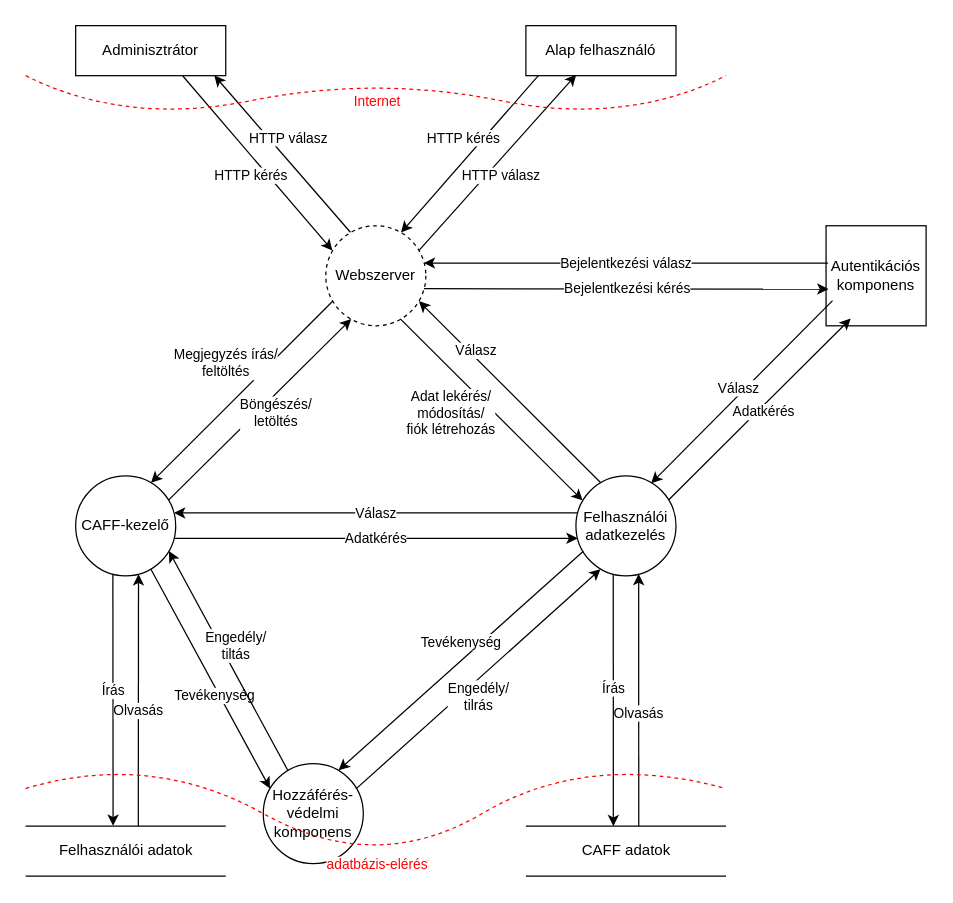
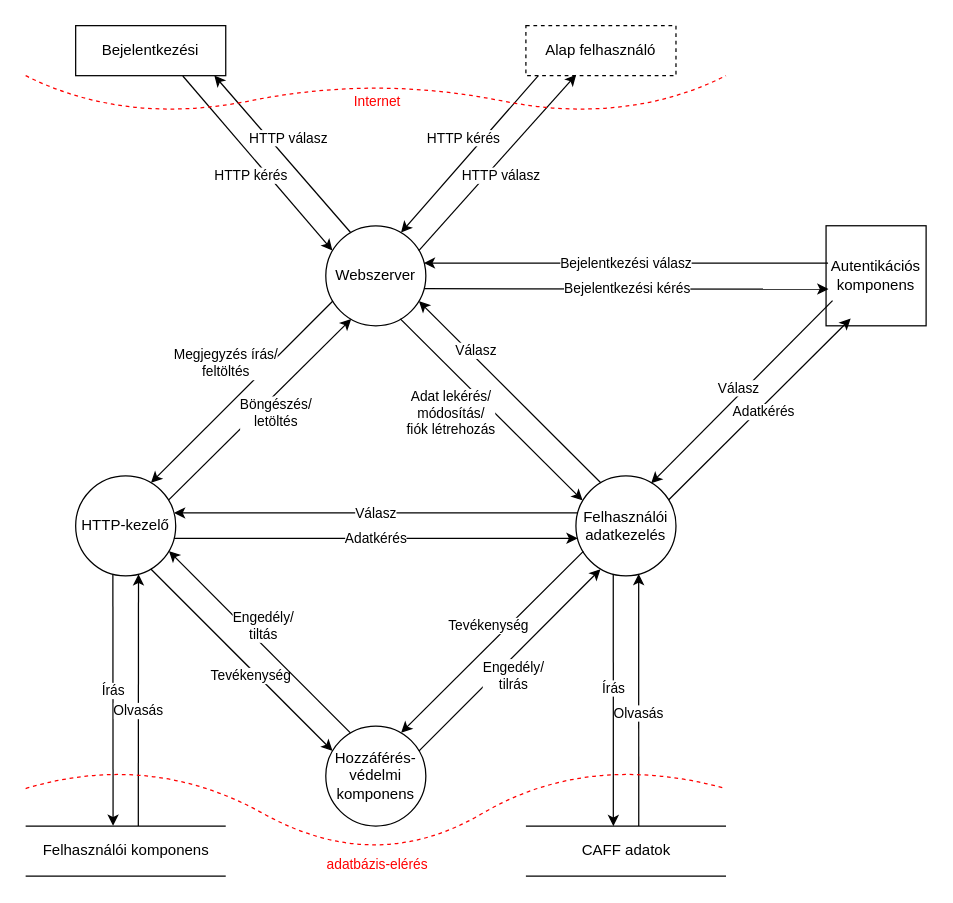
  <mxCell id="0" />
  <mxCell id="1" parent="0" />
- <mxCell id="2" value="Webszerver" style="ellipse;whiteSpace=wrap;html=1;fillColor=none;dashed=1;" vertex="1" parent="1"><mxGeometry x="260" y="180" width="80" height="80" as="geometry" /></mxCell>
+ <mxCell id="2" value="Webszerver" style="ellipse;whiteSpace=wrap;html=1;fillColor=none;" vertex="1" parent="1"><mxGeometry x="260" y="180" width="80" height="80" as="geometry" /></mxCell>
  <mxCell id="3" value="Autentikációs komponens" style="whiteSpace=wrap;html=1;fillColor=none;rounded=0;" vertex="1" parent="1"><mxGeometry x="660" y="180" width="80" height="80" as="geometry" /></mxCell>
  <mxCell id="4" value="Írás" style="rounded=0;orthogonalLoop=1;jettySize=auto;html=1;entryX=0.437;entryY=-0.006;entryDx=0;entryDy=0;entryPerimeter=0;exitX=0.372;exitY=0.986;exitDx=0;exitDy=0;exitPerimeter=0;" edge="1" parent="1" source="5" target="7"><mxGeometry x="-0.077" relative="1" as="geometry"><mxPoint as="offset" /></mxGeometry></mxCell>
- <mxCell id="5" value="CAFF-kezelő" style="ellipse;whiteSpace=wrap;html=1;fillColor=none;" vertex="1" parent="1"><mxGeometry x="60" y="380" width="80" height="80" as="geometry" /></mxCell>
- <mxCell id="6" value="Hozzáférés-védelmi komponens" style="ellipse;whiteSpace=wrap;html=1;fillColor=none;" vertex="1" parent="1"><mxGeometry x="210" y="610" width="80" height="80" as="geometry" /></mxCell>
- <mxCell id="7" value="&lt;span&gt;Felhasználói adatok&lt;/span&gt;" style="verticalLabelPosition=middle;verticalAlign=middle;html=1;shape=mxgraph.basic.rect;fillColor2=none;strokeWidth=1;size=20;indent=5;fillColor=none;right=0;left=0;labelPosition=center;align=center;" vertex="1" parent="1"><mxGeometry x="20" y="660" width="160" height="40" as="geometry" /></mxCell>
+ <mxCell id="5" value="HTTP-kezelő" style="ellipse;whiteSpace=wrap;html=1;fillColor=none;" vertex="1" parent="1"><mxGeometry x="60" y="380" width="80" height="80" as="geometry" /></mxCell>
+ <mxCell id="6" value="Hozzáférés-védelmi komponens" style="ellipse;whiteSpace=wrap;html=1;fillColor=none;" vertex="1" parent="1"><mxGeometry x="260" y="580" width="80" height="80" as="geometry" /></mxCell>
+ <mxCell id="7" value="&lt;span&gt;Felhasználói komponens&lt;/span&gt;" style="verticalLabelPosition=middle;verticalAlign=middle;html=1;shape=mxgraph.basic.rect;fillColor2=none;strokeWidth=1;size=20;indent=5;fillColor=none;right=0;left=0;labelPosition=center;align=center;" vertex="1" parent="1"><mxGeometry x="20" y="660" width="160" height="40" as="geometry" /></mxCell>
  <mxCell id="8" value="Olvasás" style="endArrow=classic;html=1;rounded=0;exitX=0.563;exitY=-0.001;exitDx=0;exitDy=0;exitPerimeter=0;entryX=0.628;entryY=0.983;entryDx=0;entryDy=0;entryPerimeter=0;" edge="1" parent="1" source="7" target="5"><mxGeometry x="-0.089" width="50" height="50" relative="1" as="geometry"><mxPoint x="-30" y="620" as="sourcePoint" /><mxPoint x="-20" y="670" as="targetPoint" /><mxPoint as="offset" /></mxGeometry></mxCell>
  <mxCell id="9" value="Felhasználói adatkezelés" style="ellipse;whiteSpace=wrap;html=1;fillColor=none;" vertex="1" parent="1"><mxGeometry x="460" y="380" width="80" height="80" as="geometry" /></mxCell>
  <mxCell id="10" value="CAFF adatok" style="verticalLabelPosition=middle;verticalAlign=middle;html=1;shape=mxgraph.basic.rect;fillColor2=none;strokeWidth=1;size=20;indent=5;fillColor=none;absoluteCornerSize=1;strokeColor=default;labelPosition=center;align=center;left=0;right=0;" vertex="1" parent="1"><mxGeometry x="420" y="660" width="160" height="40" as="geometry" /></mxCell>
  <mxCell id="11" value="Olvasás" style="endArrow=classic;html=1;rounded=0;exitX=0.564;exitY=-0.001;exitDx=0;exitDy=0;exitPerimeter=0;entryX=0.627;entryY=0.98;entryDx=0;entryDy=0;entryPerimeter=0;" edge="1" parent="1" source="10" target="9"><mxGeometry width="50" height="50" as="geometry"><mxPoint x="150" y="670" as="sourcePoint" /><mxPoint x="200" y="620" as="targetPoint" /><mxPoint y="11" as="offset" /></mxGeometry></mxCell>
  <mxCell id="12" value="Írás" style="endArrow=classic;html=1;rounded=0;entryX=0.437;entryY=0.002;entryDx=0;entryDy=0;entryPerimeter=0;exitX=0.373;exitY=0.98;exitDx=0;exitDy=0;exitPerimeter=0;" edge="1" parent="1" source="9" target="10"><mxGeometry width="50" height="50" as="geometry"><mxPoint x="150" y="670" as="sourcePoint" /><mxPoint x="150" y="680" as="targetPoint" /><mxPoint y="-9" as="offset" /></mxGeometry></mxCell>
  <mxCell id="13" value="adatbázis-elérés" style="curved=1;endArrow=none;html=1;rounded=0;strokeColor=#FF0000;endFill=0;dashed=1;fontColor=#FF0000;" edge="1" parent="1"><mxGeometry x="-0.012" y="9" width="50" height="50" relative="1" as="geometry"><mxPoint x="20" y="630" as="sourcePoint" /><mxPoint x="580" y="630" as="targetPoint" /><Array as="points"><mxPoint x="120" y="600" /><mxPoint x="300" y="700" /><mxPoint x="470" y="600" /></Array><mxPoint as="offset" /></mxGeometry></mxCell>
  <mxCell id="14" value="Válasz" style="endArrow=classic;html=1;rounded=0;fontColor=#000000;strokeColor=#000000;entryX=0.983;entryY=0.37;entryDx=0;entryDy=0;entryPerimeter=0;exitX=0.017;exitY=0.37;exitDx=0;exitDy=0;exitPerimeter=0;" edge="1" parent="1" source="9" target="5"><mxGeometry width="50" height="50" relative="1" as="geometry"><mxPoint x="150" y="540" as="sourcePoint" /><mxPoint x="200" y="490" as="targetPoint" /></mxGeometry></mxCell>
  <mxCell id="15" value="Adatkérés" style="endArrow=classic;html=1;rounded=0;fontColor=#000000;strokeColor=#000000;endFill=1;jumpSize=6;sketch=0;anchorPointDirection=1;ignoreEdge=0;flowAnimation=0;jumpStyle=none;shadow=0;exitX=0.983;exitY=0.625;exitDx=0;exitDy=0;exitPerimeter=0;entryX=0.017;entryY=0.624;entryDx=0;entryDy=0;entryPerimeter=0;" edge="1" parent="1" source="5" target="9"><mxGeometry width="50" height="50" relative="1" as="geometry"><mxPoint x="150" y="590" as="sourcePoint" /><mxPoint x="340" y="520" as="targetPoint" /></mxGeometry></mxCell>
  <mxCell id="16" value="Tevékenység" style="endArrow=classic;html=1;rounded=0;fontColor=#000000;strokeColor=#000000;entryX=0.067;entryY=0.248;entryDx=0;entryDy=0;exitX=0.751;exitY=0.93;exitDx=0;exitDy=0;exitPerimeter=0;entryPerimeter=0;" edge="1" parent="1" source="5" target="6"><mxGeometry x="0.139" y="-4" width="50" height="50" relative="1" as="geometry"><mxPoint x="30" y="630" as="sourcePoint" /><mxPoint x="130" y="400" as="targetPoint" /><mxPoint as="offset" /></mxGeometry></mxCell>
  <mxCell id="17" value="Engedély/&lt;br&gt;tilrás" style="endArrow=classic;html=1;rounded=0;fontColor=#000000;strokeColor=#000000;exitX=0.93;exitY=0.251;exitDx=0;exitDy=0;exitPerimeter=0;entryX=0.246;entryY=0.932;entryDx=0;entryDy=0;entryPerimeter=0;" edge="1" parent="1" source="6" target="9"><mxGeometry x="-0.067" y="-11" width="50" height="50" relative="1" as="geometry"><mxPoint x="140" y="540" as="sourcePoint" /><mxPoint x="190" y="490" as="targetPoint" /><mxPoint as="offset" /></mxGeometry></mxCell>
  <mxCell id="18" value="Tevékenység" style="endArrow=classic;html=1;rounded=0;fontColor=#000000;strokeColor=#000000;strokeWidth=1;entryX=0.753;entryY=0.067;entryDx=0;entryDy=0;entryPerimeter=0;exitX=0.074;exitY=0.754;exitDx=0;exitDy=0;exitPerimeter=0;" edge="1" parent="1" source="9" target="6"><mxGeometry x="-0.067" y="-11" width="50" height="50" relative="1" as="geometry"><mxPoint x="140" y="540" as="sourcePoint" /><mxPoint x="190" y="490" as="targetPoint" /><mxPoint as="offset" /></mxGeometry></mxCell>
  <mxCell id="19" value="Engedély/&lt;br&gt;tiltás" style="endArrow=classic;html=1;rounded=0;fontColor=#000000;strokeColor=#000000;entryX=0.932;entryY=0.751;entryDx=0;entryDy=0;entryPerimeter=0;exitX=0.246;exitY=0.069;exitDx=0;exitDy=0;exitPerimeter=0;" edge="1" parent="1" source="6" target="5"><mxGeometry x="0.068" y="-11" width="50" height="50" relative="1" as="geometry"><mxPoint x="140" y="540" as="sourcePoint" /><mxPoint x="190" y="490" as="targetPoint" /><mxPoint as="offset" /></mxGeometry></mxCell>
  <mxCell id="20" value="Böngészés/&lt;br&gt;letöltés" style="endArrow=classic;html=1;rounded=0;fontColor=#000000;strokeColor=#000000;exitX=0.928;exitY=0.242;exitDx=0;exitDy=0;exitPerimeter=0;entryX=0.254;entryY=0.932;entryDx=0;entryDy=0;entryPerimeter=0;" edge="1" parent="1" source="5" target="2"><mxGeometry x="0.067" y="-11" width="50" height="50" relative="1" as="geometry"><mxPoint x="140" y="470" as="sourcePoint" /><mxPoint x="190" y="420" as="targetPoint" /><mxPoint as="offset" /></mxGeometry></mxCell>
  <mxCell id="21" value="Megjegyzés írás/&lt;br&gt;feltöltés" style="endArrow=classic;rounded=0;fontColor=#000000;strokeColor=#000000;entryX=0.753;entryY=0.069;entryDx=0;entryDy=0;exitX=0.071;exitY=0.752;exitDx=0;exitDy=0;horizontal=1;labelPosition=center;verticalLabelPosition=middle;align=center;verticalAlign=middle;html=1;entryPerimeter=0;exitPerimeter=0;" edge="1" parent="1" source="2" target="5"><mxGeometry x="-0.068" y="-25" width="50" height="50" relative="1" as="geometry"><mxPoint x="140" y="470" as="sourcePoint" /><mxPoint x="190" y="420" as="targetPoint" /><mxPoint as="offset" /></mxGeometry></mxCell>
  <mxCell id="22" value="Adat lekérés/&lt;br&gt;módosítás/&lt;br&gt;fiók létrehozás" style="endArrow=classic;html=1;rounded=0;fontColor=#000000;strokeColor=#000000;entryX=0.067;entryY=0.246;entryDx=0;entryDy=0;entryPerimeter=0;exitX=0.745;exitY=0.931;exitDx=0;exitDy=0;exitPerimeter=0;" edge="1" parent="1" source="2" target="9"><mxGeometry x="-0.204" y="-25" width="50" height="50" relative="1" as="geometry"><mxPoint x="220" y="380" as="sourcePoint" /><mxPoint x="270" y="330" as="targetPoint" /><mxPoint as="offset" /></mxGeometry></mxCell>
  <mxCell id="23" value="Válasz" style="endArrow=classic;html=1;rounded=0;fontColor=#000000;strokeColor=#000000;exitX=0.248;exitY=0.068;exitDx=0;exitDy=0;entryX=0.931;entryY=0.754;entryDx=0;entryDy=0;exitPerimeter=0;entryPerimeter=0;" edge="1" parent="1" source="9" target="2"><mxGeometry x="0.413" y="-4" width="50" height="50" relative="1" as="geometry"><mxPoint x="290" y="310" as="sourcePoint" /><mxPoint x="340" y="260" as="targetPoint" /><mxPoint as="offset" /></mxGeometry></mxCell>
  <mxCell id="24" value="Bejelentkezési válasz" style="endArrow=classic;html=1;rounded=0;shadow=0;sketch=0;fontColor=#000000;strokeColor=default;strokeWidth=1;elbow=vertical;jumpStyle=none;jumpSize=6;exitX=0.02;exitY=0.373;exitDx=0;exitDy=0;entryX=0.98;entryY=0.373;entryDx=0;entryDy=0;entryPerimeter=0;exitPerimeter=0;" edge="1" parent="1" source="3" target="2"><mxGeometry width="50" height="50" relative="1" as="geometry"><mxPoint x="180" y="390" as="sourcePoint" /><mxPoint x="280" y="130" as="targetPoint" /><mxPoint as="offset" /></mxGeometry></mxCell>
  <mxCell id="25" value="Bejelentkezési kérés" style="endArrow=classic;html=1;rounded=0;shadow=0;sketch=0;fontColor=#000000;strokeColor=default;strokeWidth=1;elbow=vertical;jumpStyle=none;jumpSize=6;entryX=0.024;entryY=0.633;entryDx=0;entryDy=0;exitX=0.982;exitY=0.629;exitDx=0;exitDy=0;exitPerimeter=0;entryPerimeter=0;" edge="1" parent="1" source="2" target="3"><mxGeometry width="50" height="50" relative="1" as="geometry"><mxPoint x="440" y="330" as="sourcePoint" /><mxPoint x="490" y="280" as="targetPoint" /></mxGeometry></mxCell>
  <mxCell id="26" value="Adatkérés" style="endArrow=classic;html=1;rounded=0;shadow=0;sketch=0;fontColor=#000000;strokeColor=default;strokeWidth=1;elbow=vertical;jumpStyle=none;jumpSize=6;entryX=0.246;entryY=0.928;entryDx=0;entryDy=0;entryPerimeter=0;exitX=0.926;exitY=0.241;exitDx=0;exitDy=0;exitPerimeter=0;" edge="1" parent="1" source="9" target="3"><mxGeometry x="-0.001" y="-4" width="50" height="50" relative="1" as="geometry"><mxPoint x="180" y="390" as="sourcePoint" /><mxPoint x="230" y="340" as="targetPoint" /><mxPoint as="offset" /></mxGeometry></mxCell>
  <mxCell id="27" value="Válasz" style="endArrow=classic;html=1;rounded=0;shadow=0;sketch=0;fontColor=#000000;strokeColor=default;strokeWidth=1;elbow=vertical;jumpStyle=none;jumpSize=6;entryX=0.752;entryY=0.074;entryDx=0;entryDy=0;entryPerimeter=0;exitX=0.065;exitY=0.748;exitDx=0;exitDy=0;exitPerimeter=0;" edge="1" parent="1" source="3" target="9"><mxGeometry x="-0.002" y="-4" width="50" height="50" relative="1" as="geometry"><mxPoint x="-40" y="300" as="sourcePoint" /><mxPoint x="-120" y="260" as="targetPoint" /><mxPoint as="offset" /></mxGeometry></mxCell>
- <mxCell id="28" value="Alap felhasználó" style="rounded=0;whiteSpace=wrap;html=1;fontColor=#000000;strokeColor=default;fillColor=none;align=center;verticalAlign=middle;" vertex="1" parent="1"><mxGeometry x="420" y="20" width="120" height="40" as="geometry" /></mxCell>
- <mxCell id="29" value="Adminisztrátor" style="rounded=0;whiteSpace=wrap;html=1;fontColor=#000000;strokeColor=default;fillColor=none;align=center;verticalAlign=middle;" vertex="1" parent="1"><mxGeometry x="60" y="20" width="120" height="40" as="geometry" /></mxCell>
+ <mxCell id="28" value="Alap felhasználó" style="rounded=0;whiteSpace=wrap;html=1;fontColor=#000000;strokeColor=default;fillColor=none;align=center;verticalAlign=middle;dashed=1;" vertex="1" parent="1"><mxGeometry x="420" y="20" width="120" height="40" as="geometry" /></mxCell>
+ <mxCell id="29" value="Bejelentkezési" style="rounded=0;whiteSpace=wrap;html=1;fontColor=#000000;strokeColor=default;fillColor=none;align=center;verticalAlign=middle;" vertex="1" parent="1"><mxGeometry x="60" y="20" width="120" height="40" as="geometry" /></mxCell>
  <mxCell id="30" value="HTTP válasz" style="endArrow=classic;html=1;rounded=0;shadow=0;sketch=0;fontColor=#000000;strokeColor=default;strokeWidth=1;elbow=vertical;jumpStyle=none;jumpSize=6;exitX=0.93;exitY=0.248;exitDx=0;exitDy=0;exitPerimeter=0;entryX=0.335;entryY=0.98;entryDx=0;entryDy=0;entryPerimeter=0;" edge="1" parent="1" source="2" target="28"><mxGeometry x="-0.064" y="-9" width="50" height="50" relative="1" as="geometry"><mxPoint x="330" y="160" as="sourcePoint" /><mxPoint x="380" y="110" as="targetPoint" /><mxPoint as="offset" /></mxGeometry></mxCell>
  <mxCell id="31" value="HTTP válasz" style="endArrow=classic;html=1;rounded=0;shadow=0;sketch=0;fontColor=#000000;strokeColor=default;strokeWidth=1;elbow=vertical;jumpStyle=none;jumpSize=6;exitX=0.246;exitY=0.065;exitDx=0;exitDy=0;entryX=0.924;entryY=0.996;entryDx=0;entryDy=0;exitPerimeter=0;entryPerimeter=0;" edge="1" parent="1" source="2" target="29"><mxGeometry x="0.077" y="-12" width="50" height="50" relative="1" as="geometry"><mxPoint x="-100" y="190" as="sourcePoint" /><mxPoint x="-50" y="140" as="targetPoint" /><mxPoint as="offset" /></mxGeometry></mxCell>
  <mxCell id="32" value="HTTP kérés" style="endArrow=classic;html=1;rounded=0;shadow=0;sketch=0;fontColor=#000000;strokeColor=default;strokeWidth=1;elbow=vertical;jumpStyle=none;jumpSize=6;entryX=0.066;entryY=0.247;entryDx=0;entryDy=0;entryPerimeter=0;exitX=0.714;exitY=1.007;exitDx=0;exitDy=0;exitPerimeter=0;" edge="1" parent="1" source="29" target="2"><mxGeometry x="0.044" y="-11" width="50" height="50" relative="1" as="geometry"><mxPoint x="10" y="170" as="sourcePoint" /><mxPoint x="60" y="120" as="targetPoint" /><mxPoint as="offset" /></mxGeometry></mxCell>
  <mxCell id="33" value="HTTP kérés" style="endArrow=classic;html=1;rounded=0;shadow=0;sketch=0;fontColor=#000000;strokeColor=default;strokeWidth=1;elbow=vertical;jumpStyle=none;jumpSize=6;exitX=0.083;exitY=1;exitDx=0;exitDy=0;entryX=0.752;entryY=0.068;entryDx=0;entryDy=0;entryPerimeter=0;exitPerimeter=0;" edge="1" parent="1" source="28" target="2"><mxGeometry x="-0.075" y="-12" width="50" height="50" relative="1" as="geometry"><mxPoint x="540" y="200" as="sourcePoint" /><mxPoint x="300" y="180" as="targetPoint" /><mxPoint as="offset" /></mxGeometry></mxCell>
  <mxCell id="34" value="Internet" style="curved=1;endArrow=none;html=1;rounded=0;strokeColor=#FF0000;endFill=0;dashed=1;fontColor=#FF0000;" edge="1" parent="1"><mxGeometry x="0.016" y="-20" width="50" height="50" relative="1" as="geometry"><mxPoint x="20" y="60" as="sourcePoint" /><mxPoint x="580" y="60" as="targetPoint" /><Array as="points"><mxPoint x="100" y="100" /><mxPoint x="300" y="60" /><mxPoint x="500" y="100" /></Array><mxPoint as="offset" /></mxGeometry></mxCell>
